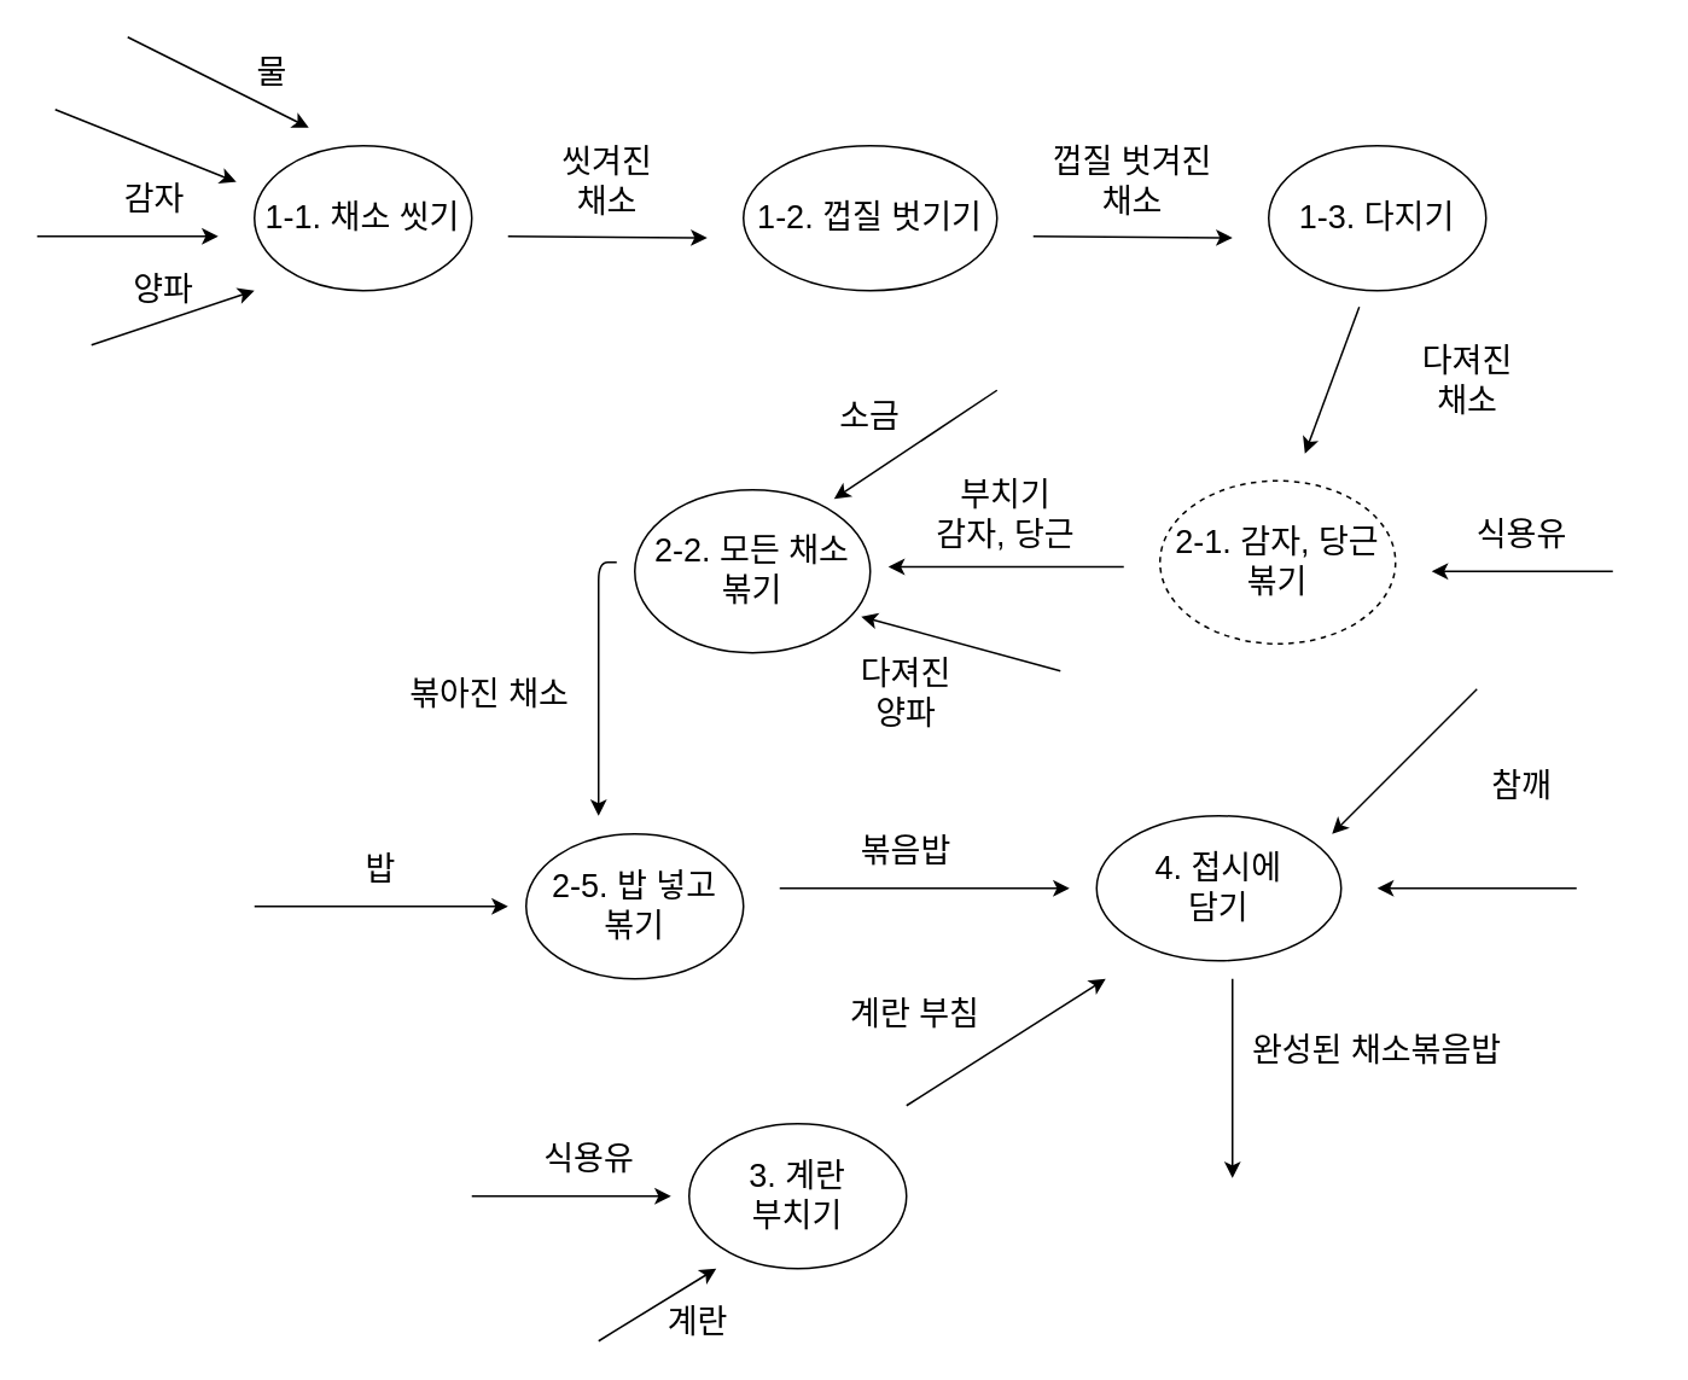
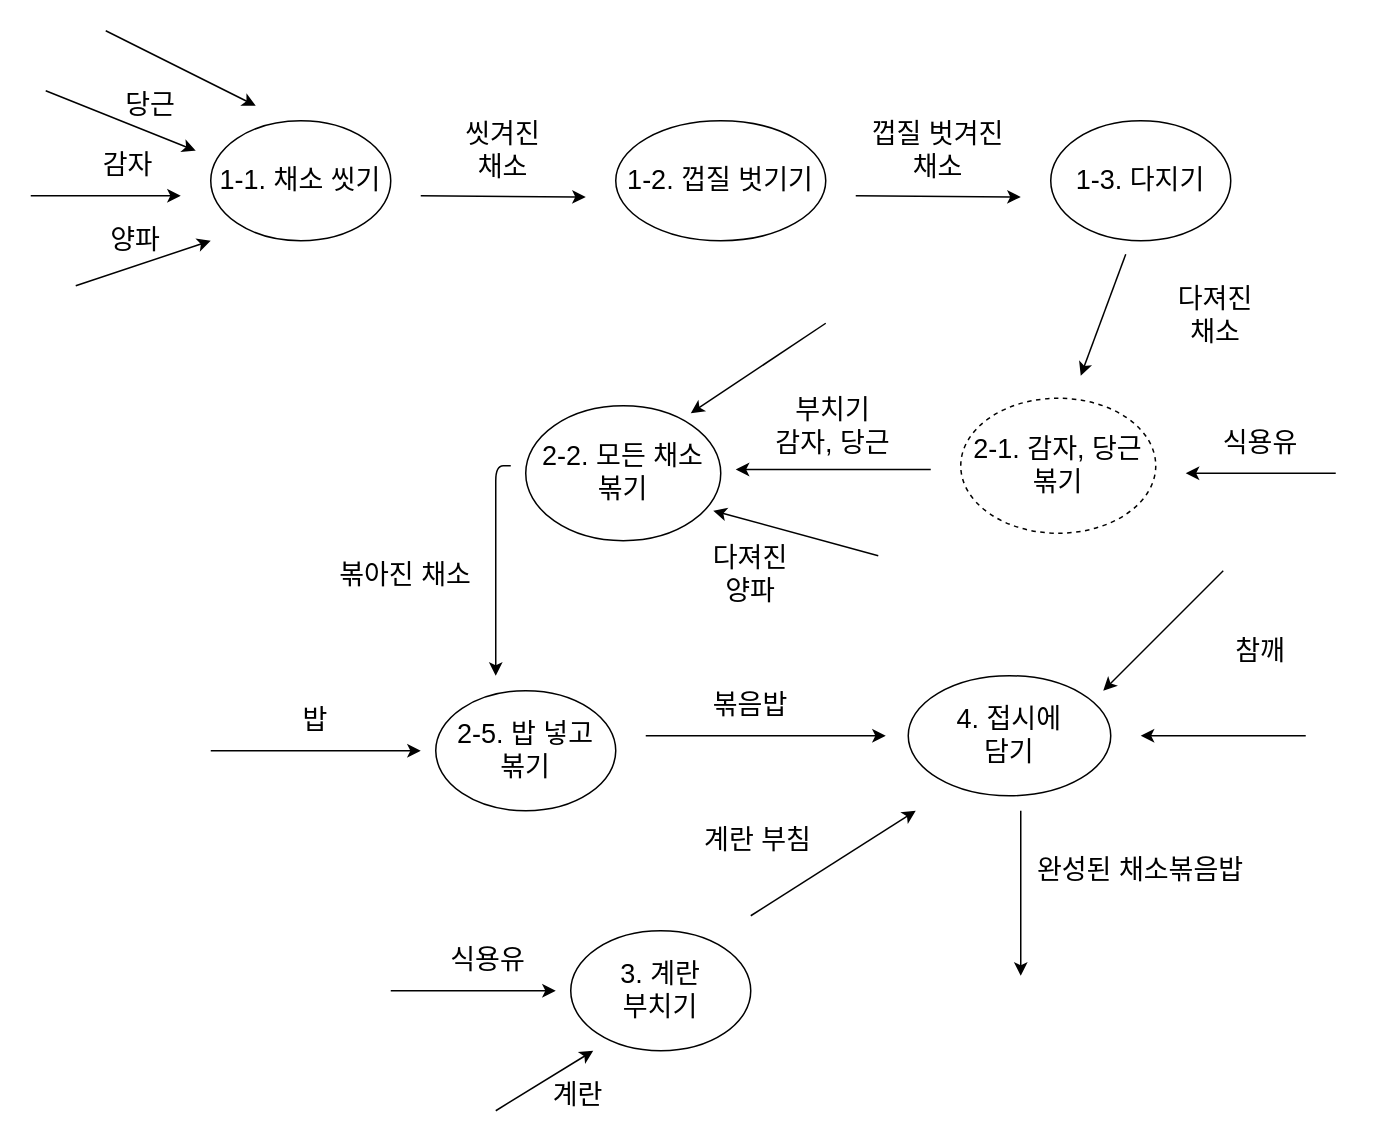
  <mxCell id="0" />
  <mxCell id="1" parent="0" />
  <mxCell id="2" value="&lt;font style=&quot;font-size: 18px&quot;&gt;1-1. 채소 씻기&lt;/font&gt;" style="ellipse;whiteSpace=wrap;html=1;" parent="1" vertex="1"><mxGeometry x="140" y="80" width="120" height="80" as="geometry" /></mxCell>
  <mxCell id="3" value="" style="endArrow=classic;html=1;" parent="1" edge="1"><mxGeometry width="50" height="50" relative="1" as="geometry"><mxPoint x="30" y="60" as="sourcePoint" /><mxPoint x="130" y="100" as="targetPoint" /></mxGeometry></mxCell>
+ <mxCell id="4" value="&lt;span style=&quot;font-size: 18px&quot;&gt;당근&lt;br&gt;&lt;/span&gt;" style="text;html=1;strokeColor=none;fillColor=none;align=center;verticalAlign=middle;whiteSpace=wrap;rounded=0;" parent="1" vertex="1"><mxGeometry x="80" y="60" width="40" height="20" as="geometry" /></mxCell>
  <mxCell id="5" value="" style="endArrow=classic;html=1;" parent="1" edge="1"><mxGeometry width="50" height="50" relative="1" as="geometry"><mxPoint x="70" y="20" as="sourcePoint" /><mxPoint x="170" y="70" as="targetPoint" /></mxGeometry></mxCell>
- <mxCell id="6" value="&lt;font style=&quot;font-size: 18px&quot;&gt;물&lt;br&gt;&lt;/font&gt;" style="text;html=1;strokeColor=none;fillColor=none;align=center;verticalAlign=middle;whiteSpace=wrap;rounded=0;" parent="1" vertex="1"><mxGeometry x="130" y="30" width="40" height="20" as="geometry" /></mxCell>
  <mxCell id="7" value="" style="endArrow=classic;html=1;" parent="1" edge="1"><mxGeometry width="50" height="50" relative="1" as="geometry"><mxPoint x="280" y="130" as="sourcePoint" /><mxPoint x="390" y="130.83" as="targetPoint" /></mxGeometry></mxCell>
  <mxCell id="8" value="&lt;font style=&quot;font-size: 18px&quot;&gt;씻겨진&lt;br&gt;채소&lt;br&gt;&lt;/font&gt;" style="text;html=1;strokeColor=none;fillColor=none;align=center;verticalAlign=middle;whiteSpace=wrap;rounded=0;" parent="1" vertex="1"><mxGeometry x="240" y="90" width="190" height="20" as="geometry" /></mxCell>
  <mxCell id="9" value="&lt;font style=&quot;font-size: 18px&quot;&gt;1-2. 껍질 벗기기&lt;br&gt;&lt;/font&gt;" style="ellipse;whiteSpace=wrap;html=1;" parent="1" vertex="1"><mxGeometry x="410" y="80" width="140" height="80" as="geometry" /></mxCell>
  <mxCell id="10" value="" style="endArrow=classic;html=1;" parent="1" edge="1"><mxGeometry width="50" height="50" relative="1" as="geometry"><mxPoint x="570" y="130" as="sourcePoint" /><mxPoint x="680" y="130.83" as="targetPoint" /></mxGeometry></mxCell>
  <mxCell id="11" value="&lt;font style=&quot;font-size: 18px&quot;&gt;1-3. 다지기&lt;br&gt;&lt;/font&gt;" style="ellipse;whiteSpace=wrap;html=1;" parent="1" vertex="1"><mxGeometry x="700" y="80" width="120" height="80" as="geometry" /></mxCell>
  <mxCell id="12" value="&lt;font style=&quot;font-size: 18px&quot;&gt;껍질 벗겨진&lt;br&gt;채소&lt;br&gt;&lt;/font&gt;" style="text;html=1;strokeColor=none;fillColor=none;align=center;verticalAlign=middle;whiteSpace=wrap;rounded=0;" parent="1" vertex="1"><mxGeometry x="530" y="90" width="190" height="20" as="geometry" /></mxCell>
  <mxCell id="13" value="" style="endArrow=classic;html=1;" parent="1" edge="1"><mxGeometry width="50" height="50" relative="1" as="geometry"><mxPoint x="750" y="169" as="sourcePoint" /><mxPoint x="720" y="250" as="targetPoint" /></mxGeometry></mxCell>
  <mxCell id="14" value="&lt;font style=&quot;font-size: 18px&quot;&gt;다져진&lt;br&gt;채소&lt;br&gt;&lt;/font&gt;" style="text;html=1;strokeColor=none;fillColor=none;align=center;verticalAlign=middle;whiteSpace=wrap;rounded=0;" parent="1" vertex="1"><mxGeometry x="715" y="200" width="190" height="20" as="geometry" /></mxCell>
  <mxCell id="15" value="" style="endArrow=classic;html=1;" parent="1" edge="1"><mxGeometry width="50" height="50" relative="1" as="geometry"><mxPoint x="550" y="215" as="sourcePoint" /><mxPoint x="460" y="275" as="targetPoint" /></mxGeometry></mxCell>
- <mxCell id="16" value="&lt;font style=&quot;font-size: 18px&quot;&gt;소금&lt;br&gt;&lt;/font&gt;" style="text;html=1;strokeColor=none;fillColor=none;align=center;verticalAlign=middle;whiteSpace=wrap;rounded=0;" parent="1" vertex="1"><mxGeometry x="460" y="220" width="40" height="20" as="geometry" /></mxCell>
  <mxCell id="17" value="" style="endArrow=classic;html=1;" parent="1" edge="1"><mxGeometry width="50" height="50" relative="1" as="geometry"><mxPoint x="890" y="315" as="sourcePoint" /><mxPoint x="790" y="315" as="targetPoint" /></mxGeometry></mxCell>
  <mxCell id="18" value="&lt;font style=&quot;font-size: 18px&quot;&gt;식용유&lt;br&gt;&lt;/font&gt;" style="text;html=1;strokeColor=none;fillColor=none;align=center;verticalAlign=middle;whiteSpace=wrap;rounded=0;" parent="1" vertex="1"><mxGeometry x="795" y="285" width="90" height="20" as="geometry" /></mxCell>
  <mxCell id="19" value="&lt;font style=&quot;font-size: 18px&quot;&gt;2-1. 감자, 당근&lt;br&gt;볶기&lt;br&gt;&lt;/font&gt;" style="ellipse;whiteSpace=wrap;html=1;dashed=1;" parent="1" vertex="1"><mxGeometry x="640" y="265" width="130" height="90" as="geometry" /></mxCell>
  <mxCell id="20" value="" style="endArrow=classic;html=1;" parent="1" edge="1"><mxGeometry width="50" height="50" relative="1" as="geometry"><mxPoint x="620" y="312.5" as="sourcePoint" /><mxPoint x="490" y="312.5" as="targetPoint" /></mxGeometry></mxCell>
  <mxCell id="21" value="&lt;font style=&quot;font-size: 18px&quot;&gt;부치기&lt;br&gt;감자, 당근&lt;br&gt;&lt;/font&gt;" style="text;html=1;strokeColor=none;fillColor=none;align=center;verticalAlign=middle;whiteSpace=wrap;rounded=0;" parent="1" vertex="1"><mxGeometry x="500" y="262.5" width="110" height="42.5" as="geometry" /></mxCell>
  <mxCell id="22" value="&lt;font style=&quot;font-size: 18px&quot;&gt;2-2. 모든 채소&lt;br&gt;볶기&lt;br&gt;&lt;/font&gt;" style="ellipse;whiteSpace=wrap;html=1;" parent="1" vertex="1"><mxGeometry x="350" y="270" width="130" height="90" as="geometry" /></mxCell>
  <mxCell id="23" value="" style="endArrow=classic;html=1;" parent="1" edge="1"><mxGeometry width="50" height="50" relative="1" as="geometry"><mxPoint x="585" y="370" as="sourcePoint" /><mxPoint x="475" y="340" as="targetPoint" /></mxGeometry></mxCell>
  <mxCell id="24" value="&lt;font style=&quot;font-size: 18px&quot;&gt;다져진&lt;br&gt;양파&lt;br&gt;&lt;/font&gt;" style="text;html=1;strokeColor=none;fillColor=none;align=center;verticalAlign=middle;whiteSpace=wrap;rounded=0;" parent="1" vertex="1"><mxGeometry x="460" y="355" width="80" height="55" as="geometry" /></mxCell>
  <mxCell id="25" value="" style="endArrow=classic;html=1;" parent="1" edge="1"><mxGeometry width="50" height="50" relative="1" as="geometry"><mxPoint x="340" y="310" as="sourcePoint" /><mxPoint x="330" y="450" as="targetPoint" /><Array as="points"><mxPoint x="330" y="310" /></Array></mxGeometry></mxCell>
  <mxCell id="26" value="&lt;font style=&quot;font-size: 18px&quot;&gt;볶아진 채소&lt;br&gt;&lt;/font&gt;" style="text;html=1;strokeColor=none;fillColor=none;align=center;verticalAlign=middle;whiteSpace=wrap;rounded=0;" parent="1" vertex="1"><mxGeometry x="210" y="372.5" width="120" height="20" as="geometry" /></mxCell>
  <mxCell id="27" value="&lt;font style=&quot;font-size: 18px&quot;&gt;2-5. 밥 넣고&lt;br&gt;볶기&lt;br&gt;&lt;/font&gt;" style="ellipse;whiteSpace=wrap;html=1;" parent="1" vertex="1"><mxGeometry x="290" y="460" width="120" height="80" as="geometry" /></mxCell>
  <mxCell id="28" value="" style="endArrow=classic;html=1;" parent="1" edge="1"><mxGeometry width="50" height="50" relative="1" as="geometry"><mxPoint x="140" y="500" as="sourcePoint" /><mxPoint x="280" y="500" as="targetPoint" /></mxGeometry></mxCell>
  <mxCell id="29" value="&lt;font style=&quot;font-size: 18px&quot;&gt;밥&lt;br&gt;&lt;/font&gt;" style="text;html=1;strokeColor=none;fillColor=none;align=center;verticalAlign=middle;whiteSpace=wrap;rounded=0;" parent="1" vertex="1"><mxGeometry x="190" y="470" width="40" height="20" as="geometry" /></mxCell>
  <mxCell id="30" value="" style="endArrow=classic;html=1;" parent="1" edge="1"><mxGeometry width="50" height="50" relative="1" as="geometry"><mxPoint x="430" y="490" as="sourcePoint" /><mxPoint x="590" y="490" as="targetPoint" /><Array as="points" /></mxGeometry></mxCell>
  <mxCell id="31" value="&lt;font style=&quot;font-size: 18px&quot;&gt;볶음밥&lt;br&gt;&lt;/font&gt;" style="text;html=1;strokeColor=none;fillColor=none;align=center;verticalAlign=middle;whiteSpace=wrap;rounded=0;" parent="1" vertex="1"><mxGeometry x="405" y="460" width="190" height="20" as="geometry" /></mxCell>
  <mxCell id="32" value="&lt;font style=&quot;font-size: 18px&quot;&gt;3. 계란&lt;br&gt;부치기&lt;br&gt;&lt;/font&gt;" style="ellipse;whiteSpace=wrap;html=1;" parent="1" vertex="1"><mxGeometry x="380" y="620" width="120" height="80" as="geometry" /></mxCell>
  <mxCell id="33" value="" style="endArrow=classic;html=1;" parent="1" edge="1"><mxGeometry width="50" height="50" relative="1" as="geometry"><mxPoint x="260" y="660" as="sourcePoint" /><mxPoint x="370" y="660" as="targetPoint" /></mxGeometry></mxCell>
  <mxCell id="34" value="" style="endArrow=classic;html=1;" parent="1" edge="1"><mxGeometry width="50" height="50" relative="1" as="geometry"><mxPoint x="330" y="740" as="sourcePoint" /><mxPoint x="395" y="700" as="targetPoint" /></mxGeometry></mxCell>
  <mxCell id="35" value="&lt;font style=&quot;font-size: 18px&quot;&gt;계란&lt;br&gt;&lt;/font&gt;" style="text;html=1;strokeColor=none;fillColor=none;align=center;verticalAlign=middle;whiteSpace=wrap;rounded=0;" parent="1" vertex="1"><mxGeometry x="360" y="720" width="50" height="20" as="geometry" /></mxCell>
  <mxCell id="36" value="&lt;span style=&quot;font-size: 18px&quot;&gt;4. 접시에 &lt;br&gt;담기&lt;/span&gt;" style="ellipse;whiteSpace=wrap;html=1;" parent="1" vertex="1"><mxGeometry x="605" y="450" width="135" height="80" as="geometry" /></mxCell>
  <mxCell id="37" value="" style="endArrow=classic;html=1;" parent="1" edge="1"><mxGeometry width="50" height="50" relative="1" as="geometry"><mxPoint x="500" y="610" as="sourcePoint" /><mxPoint x="610" y="540" as="targetPoint" /><Array as="points" /></mxGeometry></mxCell>
  <mxCell id="38" value="&lt;span style=&quot;font-size: 18px&quot;&gt;계란 부침&lt;br&gt;&lt;/span&gt;" style="text;html=1;strokeColor=none;fillColor=none;align=center;verticalAlign=middle;whiteSpace=wrap;rounded=0;" parent="1" vertex="1"><mxGeometry x="460" y="550" width="90" height="20" as="geometry" /></mxCell>
  <mxCell id="39" value="" style="endArrow=classic;html=1;" parent="1" edge="1"><mxGeometry width="50" height="50" relative="1" as="geometry"><mxPoint x="870" y="490" as="sourcePoint" /><mxPoint x="760" y="490" as="targetPoint" /><Array as="points" /></mxGeometry></mxCell>
  <mxCell id="40" value="&lt;font style=&quot;font-size: 18px&quot;&gt;참깨&lt;br&gt;&lt;/font&gt;" style="text;html=1;strokeColor=none;fillColor=none;align=center;verticalAlign=middle;whiteSpace=wrap;rounded=0;" parent="1" vertex="1"><mxGeometry x="810" y="424" width="60" height="20" as="geometry" /></mxCell>
  <mxCell id="41" value="" style="endArrow=classic;html=1;" parent="1" edge="1"><mxGeometry width="50" height="50" relative="1" as="geometry"><mxPoint x="815" y="380" as="sourcePoint" /><mxPoint x="735" y="460" as="targetPoint" /></mxGeometry></mxCell>
  <mxCell id="42" value="&lt;font style=&quot;font-size: 18px&quot;&gt;완성된 채소볶음밥&lt;br&gt;&lt;/font&gt;" style="text;html=1;strokeColor=none;fillColor=none;align=center;verticalAlign=middle;whiteSpace=wrap;rounded=0;" parent="1" vertex="1"><mxGeometry x="610" y="570" width="300" height="20" as="geometry" /></mxCell>
  <mxCell id="43" value="" style="endArrow=classic;html=1;" parent="1" edge="1"><mxGeometry width="50" height="50" relative="1" as="geometry"><mxPoint x="680" y="540" as="sourcePoint" /><mxPoint x="680" y="650" as="targetPoint" /><Array as="points" /></mxGeometry></mxCell>
  <mxCell id="44" style="edgeStyle=orthogonalEdgeStyle;rounded=0;orthogonalLoop=1;jettySize=auto;html=1;exitX=0.5;exitY=1;exitDx=0;exitDy=0;" parent="1" edge="1"><mxGeometry relative="1" as="geometry"><mxPoint x="495" y="40" as="sourcePoint" /><mxPoint x="495" y="40" as="targetPoint" /></mxGeometry></mxCell>
  <mxCell id="45" value="&lt;font style=&quot;font-size: 18px&quot;&gt;식용유&lt;br&gt;&lt;/font&gt;" style="text;html=1;strokeColor=none;fillColor=none;align=center;verticalAlign=middle;whiteSpace=wrap;rounded=0;" parent="1" vertex="1"><mxGeometry x="280" y="630" width="90" height="20" as="geometry" /></mxCell>
  <mxCell id="46" value="" style="endArrow=classic;html=1;" parent="1" edge="1"><mxGeometry width="50" height="50" relative="1" as="geometry"><mxPoint x="20" y="130" as="sourcePoint" /><mxPoint x="120" y="130" as="targetPoint" /></mxGeometry></mxCell>
  <mxCell id="47" value="&lt;span style=&quot;font-size: 18px&quot;&gt;감자&lt;br&gt;&lt;/span&gt;" style="text;html=1;strokeColor=none;fillColor=none;align=center;verticalAlign=middle;whiteSpace=wrap;rounded=0;" parent="1" vertex="1"><mxGeometry x="65" y="100" width="40" height="20" as="geometry" /></mxCell>
  <mxCell id="48" value="" style="endArrow=classic;html=1;" parent="1" edge="1"><mxGeometry width="50" height="50" relative="1" as="geometry"><mxPoint x="50" y="190" as="sourcePoint" /><mxPoint x="140" y="160" as="targetPoint" /></mxGeometry></mxCell>
  <mxCell id="49" value="&lt;span style=&quot;font-size: 18px&quot;&gt;양파&lt;br&gt;&lt;/span&gt;" style="text;html=1;strokeColor=none;fillColor=none;align=center;verticalAlign=middle;whiteSpace=wrap;rounded=0;" parent="1" vertex="1"><mxGeometry x="70" y="150" width="40" height="20" as="geometry" /></mxCell>
